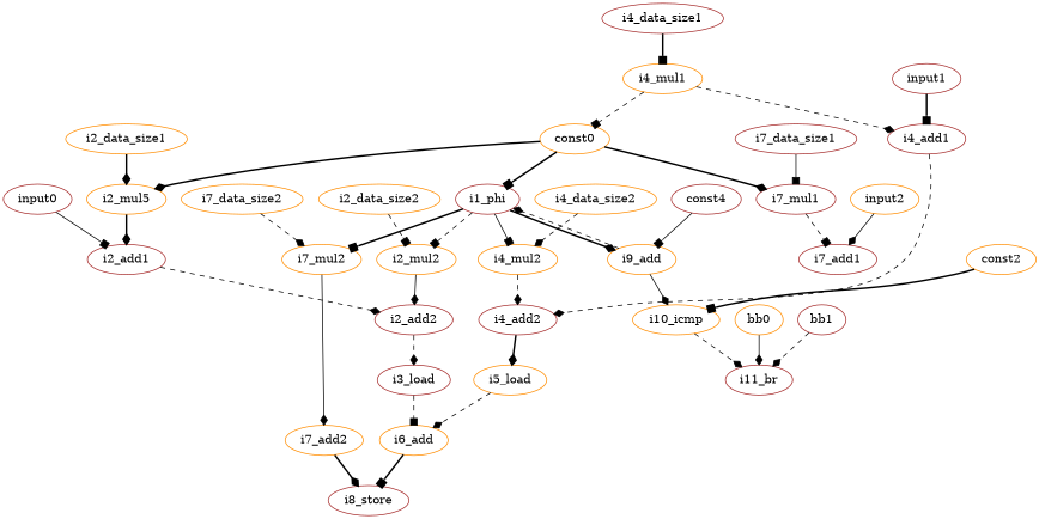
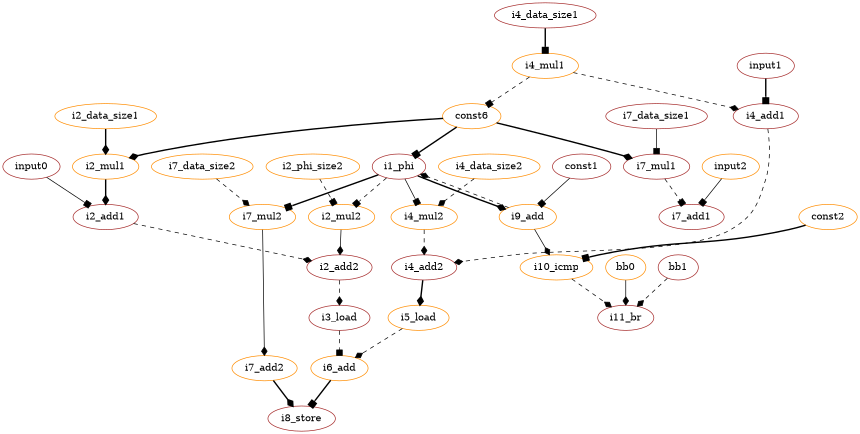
  digraph {
    node [color=darkorange opcode=const]
    edge [arrowhead=diamond operand=any2input style=dashed]
-   const0 [constVal=0]
+   const0 [constVal=0 label=const6]
    n2 [color=brown label=i1_phi opcode=phi]
-   i2_mul1 [opcode=mul label=i2_mul5]
+   i2_mul1 [opcode=mul]
    i7_mul1 [color=brown opcode=mul]
    i2_mul2 [opcode=mul]
    i4_mul2 [opcode=mul]
    i7_mul2 [opcode=mul]
    i9_add [opcode=add]
    i2_add1 [color=brown opcode=add]
    i4_mul1 [opcode=mul]
    i4_add1 [color=brown opcode=add]
    i7_add1 [color=brown opcode=add]
    i2_add2 [color=brown opcode=add]
    i4_add2 [color=brown opcode=add]
    i7_add2 [opcode=add]
    i10_icmp [opcode=icmp]
    input0 [color=brown opcode=input]
    i2_data_size1 [constVal=16]
    i3_load [color=brown opcode=load]
-   i2_data_size2 [constVal=4]
+   i2_data_size2 [constVal=4 label=i2_phi_size2]
    i6_add [opcode=add]
    i8_store [color=brown opcode=store]
    input1 [color=brown opcode=input]
    i4_data_size1 [color=brown constVal=16]
    i5_load [opcode=load]
    i4_data_size2 [constVal=4]
    input2 [opcode=input]
    i7_data_size1 [color=brown constVal=16]
    i7_data_size2 [constVal=4]
-   const1 [color=brown constVal=1 label=const4]
+   const1 [color=brown constVal=1]
    i11_br [color=brown opcode=br]
    const2 [constVal=4]
    bb0 [opcode=input]
    bb1 [color=brown opcode=input]
    const0 -> n2 [arrowhead=box operand=LHS style=bold]
    const0 -> i2_mul1 [style=bold]
    const0 -> i7_mul1 [style=bold]
    n2 -> i2_mul2 [arrowhead=box]
    n2 -> i4_mul2 [arrowhead=box style=solid]
    n2 -> i7_mul2 [arrowhead=box style=bold]
    n2 -> i9_add [style=bold]
    i2_mul1 -> i2_add1 [style=bold]
    i7_mul1 -> i7_add1 [arrowhead=box]
    i2_mul2 -> i2_add2 [style=solid]
    i4_mul2 -> i4_add2
    i7_mul2 -> i7_add2 [style=solid]
    i9_add -> n2 [operand=RHS]
    i9_add -> i10_icmp [operand=LHS style=solid]
    i2_add1 -> i2_add2
    i4_mul1 -> const0 [arrowhead=box]
    i4_mul1 -> i4_add1
    i4_add1 -> i4_add2
    i2_add2 -> i3_load [operand=addr]
    i4_add2 -> i5_load [operand=addr style=bold]
    i7_add2 -> i8_store [operand=addr style=bold]
    i10_icmp -> i11_br [operand=branch_cond]
    input0 -> i2_add1 [arrowhead=box style=solid]
    i2_data_size1 -> i2_mul1 [style=bold]
    i3_load -> i6_add [arrowhead=box]
    i2_data_size2 -> i2_mul2 [arrowhead=box]
    i6_add -> i8_store [arrowhead=box operand=data style=bold]
    input1 -> i4_add1 [arrowhead=box style=bold]
    i4_data_size1 -> i4_mul1 [arrowhead=box style=bold]
    i5_load -> i6_add
    i4_data_size2 -> i4_mul2
-   input2 -> i7_add1 [style=solid]
+   input2 -> i7_add1 [arrowhead=box style=solid]
    i7_data_size1 -> i7_mul1 [arrowhead=box style=solid]
    i7_data_size2 -> i7_mul2
    const1 -> i9_add [arrowhead=box style=solid]
    const2 -> i10_icmp [arrowhead=box operand=RHS style=bold]
    bb0 -> i11_br [operand=branch_true style=solid]
    bb1 -> i11_br [operand=branch_false]
  }
